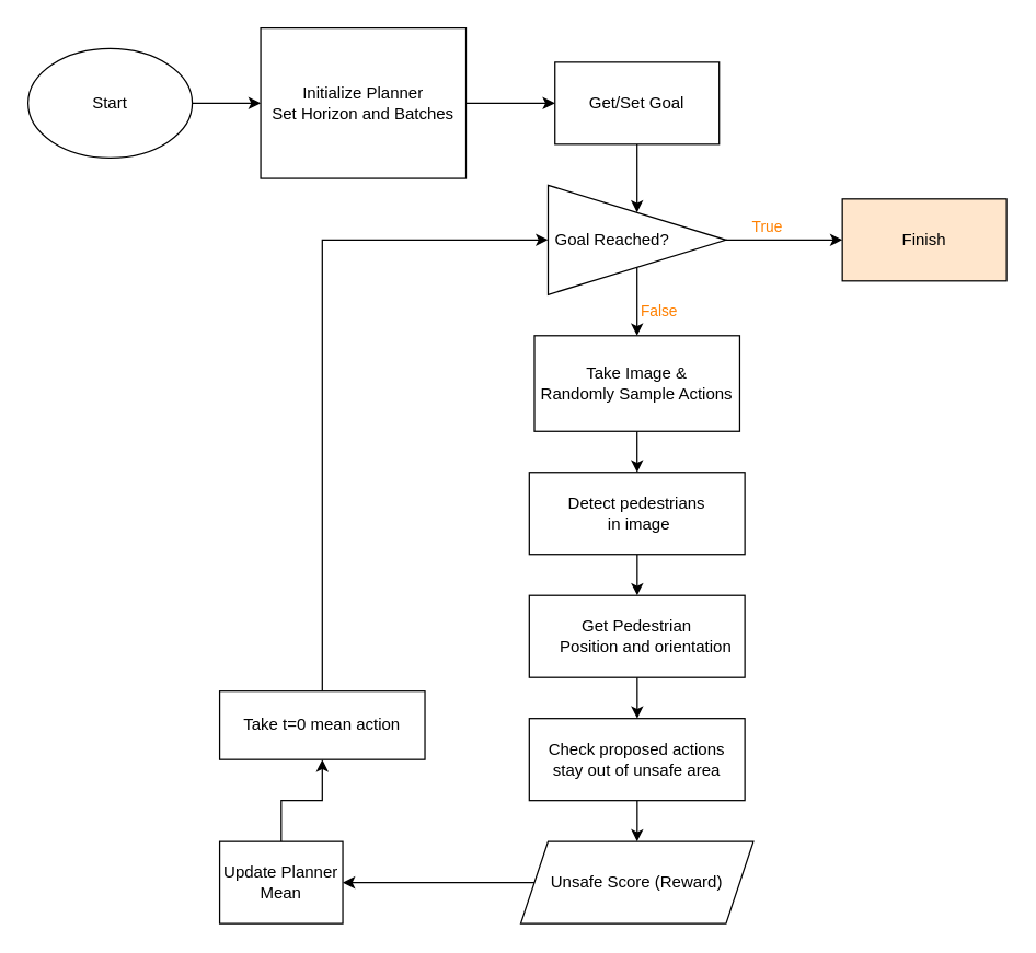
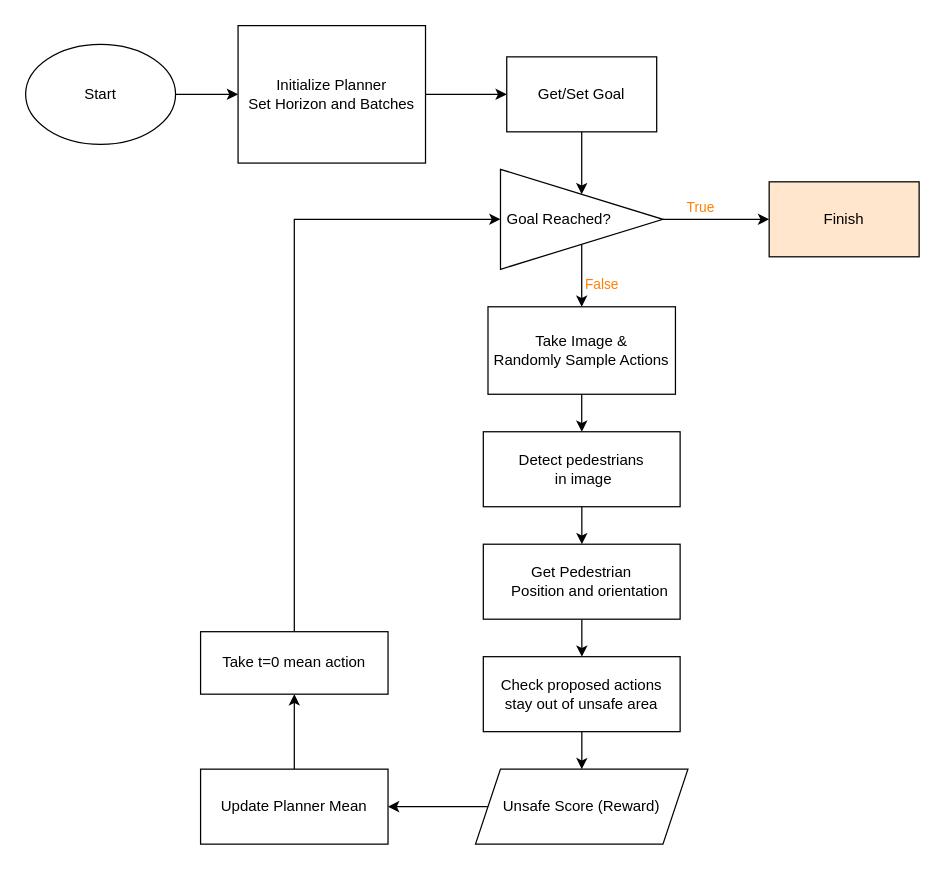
  <mxCell id="0" />
  <mxCell id="1" parent="0" />
  <mxCell id="2" value="" style="edgeStyle=orthogonalEdgeStyle;rounded=0;orthogonalLoop=1;jettySize=auto;html=1;" edge="1" parent="1" source="3" target="5"><mxGeometry relative="1" as="geometry" /></mxCell>
  <mxCell id="3" value="Start" style="ellipse;whiteSpace=wrap;html=1;" vertex="1" parent="1"><mxGeometry x="20" y="35" width="120" height="80" as="geometry" /></mxCell>
  <mxCell id="4" value="" style="edgeStyle=orthogonalEdgeStyle;rounded=0;orthogonalLoop=1;jettySize=auto;html=1;" edge="1" parent="1" source="5" target="7"><mxGeometry relative="1" as="geometry" /></mxCell>
  <mxCell id="5" value="&lt;div&gt;Initialize Planner&lt;br&gt;&lt;/div&gt;&lt;div&gt;Set Horizon and Batches&lt;br&gt;&lt;/div&gt;" style="whiteSpace=wrap;html=1;" vertex="1" parent="1"><mxGeometry x="190" y="20" width="150" height="110" as="geometry" /></mxCell>
  <mxCell id="6" value="" style="edgeStyle=orthogonalEdgeStyle;rounded=0;orthogonalLoop=1;jettySize=auto;html=1;" edge="1" parent="1" source="7" target="18"><mxGeometry relative="1" as="geometry" /></mxCell>
  <mxCell id="7" value="Get/Set Goal" style="whiteSpace=wrap;html=1;" vertex="1" parent="1"><mxGeometry x="405" y="45" width="120" height="60" as="geometry" /></mxCell>
  <mxCell id="8" value="" style="edgeStyle=orthogonalEdgeStyle;rounded=0;orthogonalLoop=1;jettySize=auto;html=1;fontColor=#FFFFFF;" edge="1" parent="1" source="9" target="21"><mxGeometry relative="1" as="geometry" /></mxCell>
  <mxCell id="9" value="&lt;div&gt;Take Image &amp;amp; &lt;br&gt;&lt;/div&gt;&lt;div&gt;Randomly Sample Actions&lt;br&gt;&lt;/div&gt;" style="whiteSpace=wrap;html=1;" vertex="1" parent="1"><mxGeometry x="390" y="245" width="150" height="70" as="geometry" /></mxCell>
  <mxCell id="10" value="" style="edgeStyle=orthogonalEdgeStyle;rounded=0;orthogonalLoop=1;jettySize=auto;html=1;" edge="1" parent="1" source="11" target="13"><mxGeometry relative="1" as="geometry" /></mxCell>
  <mxCell id="11" value="Unsafe Score (Reward)" style="shape=parallelogram;perimeter=parallelogramPerimeter;whiteSpace=wrap;html=1;fixedSize=1;" vertex="1" parent="1"><mxGeometry x="380" y="615" width="170" height="60" as="geometry" /></mxCell>
  <mxCell id="12" value="" style="edgeStyle=orthogonalEdgeStyle;rounded=0;orthogonalLoop=1;jettySize=auto;html=1;fontColor=#FFFFFF;" edge="1" parent="1" source="13" target="23"><mxGeometry relative="1" as="geometry" /></mxCell>
- <mxCell id="13" value="Update Planner Mean" style="whiteSpace=wrap;html=1;" vertex="1" parent="1"><mxGeometry x="160" y="615" width="90" height="60" as="geometry" /></mxCell>
+ <mxCell id="13" value="Update Planner Mean" style="whiteSpace=wrap;html=1;" vertex="1" parent="1"><mxGeometry x="160" y="615" width="150" height="60" as="geometry" /></mxCell>
  <mxCell id="14" value="" style="edgeStyle=orthogonalEdgeStyle;rounded=0;orthogonalLoop=1;jettySize=auto;html=1;" edge="1" parent="1" source="18" target="9"><mxGeometry relative="1" as="geometry" /></mxCell>
  <mxCell id="15" value="False" style="edgeLabel;html=1;align=center;verticalAlign=middle;resizable=0;points=[];fontColor=#FF8000;" vertex="1" connectable="0" parent="14"><mxGeometry x="-0.381" y="5" relative="1" as="geometry"><mxPoint x="10" y="9" as="offset" /></mxGeometry></mxCell>
  <mxCell id="16" value="" style="edgeStyle=orthogonalEdgeStyle;rounded=0;orthogonalLoop=1;jettySize=auto;html=1;" edge="1" parent="1" source="18" target="19"><mxGeometry relative="1" as="geometry" /></mxCell>
  <mxCell id="17" value="True" style="edgeLabel;html=1;align=center;verticalAlign=middle;resizable=0;points=[];fontColor=#FF8000;" vertex="1" connectable="0" parent="16"><mxGeometry x="-0.313" y="1" relative="1" as="geometry"><mxPoint y="-9" as="offset" /></mxGeometry></mxCell>
  <mxCell id="18" value="&amp;nbsp;Goal Reached?" style="triangle;whiteSpace=wrap;html=1;align=left;" vertex="1" parent="1"><mxGeometry x="400" y="135" width="130" height="80" as="geometry" /></mxCell>
  <mxCell id="19" value="&lt;div align=&quot;center&quot;&gt;Finish&lt;/div&gt;" style="whiteSpace=wrap;html=1;align=center;fillColor=#ffe6cc;" vertex="1" parent="1"><mxGeometry x="615" y="145" width="120" height="60" as="geometry" /></mxCell>
  <mxCell id="20" value="" style="edgeStyle=orthogonalEdgeStyle;rounded=0;orthogonalLoop=1;jettySize=auto;html=1;fontColor=#000000;" edge="1" parent="1" source="21" target="25"><mxGeometry relative="1" as="geometry" /></mxCell>
  <mxCell id="21" value="&lt;div&gt;Detect pedestrians&lt;/div&gt;&lt;div&gt;&amp;nbsp;in image&lt;/div&gt;" style="whiteSpace=wrap;html=1;" vertex="1" parent="1"><mxGeometry x="386.25" y="345" width="157.5" height="60" as="geometry" /></mxCell>
  <mxCell id="22" style="edgeStyle=orthogonalEdgeStyle;rounded=0;orthogonalLoop=1;jettySize=auto;html=1;entryX=0;entryY=0.5;entryDx=0;entryDy=0;fontColor=#FF8000;" edge="1" parent="1" source="23" target="18"><mxGeometry relative="1" as="geometry"><Array as="points"><mxPoint x="235" y="175" /></Array></mxGeometry></mxCell>
  <mxCell id="23" value="Take t=0 mean action" style="whiteSpace=wrap;html=1;" vertex="1" parent="1"><mxGeometry x="160" y="505" width="150" height="50" as="geometry" /></mxCell>
  <mxCell id="24" value="" style="edgeStyle=orthogonalEdgeStyle;rounded=0;orthogonalLoop=1;jettySize=auto;html=1;fontColor=#000000;" edge="1" parent="1" source="25" target="27"><mxGeometry relative="1" as="geometry" /></mxCell>
  <mxCell id="25" value="&lt;div&gt;Get Pedestrian &lt;br&gt;&lt;/div&gt;&lt;div&gt;&amp;nbsp;&amp;nbsp;&amp;nbsp; Position and orientation&lt;/div&gt;" style="whiteSpace=wrap;html=1;" vertex="1" parent="1"><mxGeometry x="386.25" y="435" width="157.5" height="60" as="geometry" /></mxCell>
  <mxCell id="26" style="edgeStyle=orthogonalEdgeStyle;rounded=0;orthogonalLoop=1;jettySize=auto;html=1;entryX=0.5;entryY=0;entryDx=0;entryDy=0;fontColor=#000000;" edge="1" parent="1" source="27" target="11"><mxGeometry relative="1" as="geometry" /></mxCell>
  <mxCell id="27" value="&lt;div&gt;Check proposed actions&lt;/div&gt;&lt;div&gt;stay out of unsafe area&lt;/div&gt;" style="whiteSpace=wrap;html=1;" vertex="1" parent="1"><mxGeometry x="386.25" y="525" width="157.5" height="60" as="geometry" /></mxCell>
